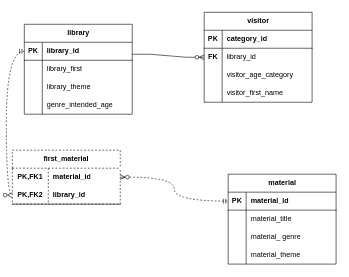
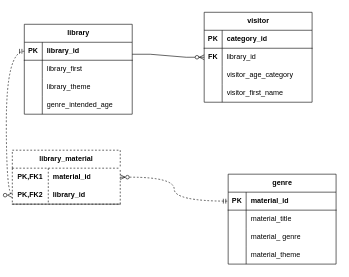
  <mxCell id="0" />
  <mxCell id="1" parent="0" />
  <mxCell id="2" value="library" style="shape=table;startSize=30;container=1;collapsible=1;childLayout=tableLayout;fixedRows=1;rowLines=0;fontStyle=1;align=center;resizeLast=1;html=1;" parent="1" vertex="1"><mxGeometry x="40" y="40" width="180" height="150" as="geometry" /></mxCell>
  <mxCell id="3" value="" style="shape=tableRow;horizontal=0;startSize=0;swimlaneHead=0;swimlaneBody=0;fillColor=none;collapsible=0;dropTarget=0;points=[[0,0.5],[1,0.5]];portConstraint=eastwest;top=0;left=0;right=0;bottom=1;" parent="2" vertex="1"><mxGeometry y="30" width="180" height="30" as="geometry" /></mxCell>
  <mxCell id="4" value="PK" style="shape=partialRectangle;connectable=0;fillColor=none;top=0;left=0;bottom=0;right=0;fontStyle=1;overflow=hidden;whiteSpace=wrap;html=1;" parent="3" vertex="1"><mxGeometry width="30" height="30" as="geometry"><mxRectangle width="30" height="30" as="alternateBounds" /></mxGeometry></mxCell>
  <mxCell id="5" value="library_id" style="shape=partialRectangle;connectable=0;fillColor=none;top=0;left=0;bottom=0;right=0;align=left;spacingLeft=6;fontStyle=1;overflow=hidden;whiteSpace=wrap;html=1;" parent="3" vertex="1"><mxGeometry x="30" width="150" height="30" as="geometry"><mxRectangle width="150" height="30" as="alternateBounds" /></mxGeometry></mxCell>
  <mxCell id="6" value="" style="shape=tableRow;horizontal=0;startSize=0;swimlaneHead=0;swimlaneBody=0;fillColor=none;collapsible=0;dropTarget=0;points=[[0,0.5],[1,0.5]];portConstraint=eastwest;top=0;left=0;right=0;bottom=0;" parent="2" vertex="1"><mxGeometry y="60" width="180" height="30" as="geometry" /></mxCell>
  <mxCell id="7" value="" style="shape=partialRectangle;connectable=0;fillColor=none;top=0;left=0;bottom=0;right=0;editable=1;overflow=hidden;whiteSpace=wrap;html=1;" parent="6" vertex="1"><mxGeometry width="30" height="30" as="geometry"><mxRectangle width="30" height="30" as="alternateBounds" /></mxGeometry></mxCell>
  <mxCell id="8" value="library_first" style="shape=partialRectangle;connectable=0;fillColor=none;top=0;left=0;bottom=0;right=0;align=left;spacingLeft=6;overflow=hidden;whiteSpace=wrap;html=1;" parent="6" vertex="1"><mxGeometry x="30" width="150" height="30" as="geometry"><mxRectangle width="150" height="30" as="alternateBounds" /></mxGeometry></mxCell>
  <mxCell id="9" value="" style="shape=tableRow;horizontal=0;startSize=0;swimlaneHead=0;swimlaneBody=0;fillColor=none;collapsible=0;dropTarget=0;points=[[0,0.5],[1,0.5]];portConstraint=eastwest;top=0;left=0;right=0;bottom=0;" parent="2" vertex="1"><mxGeometry y="90" width="180" height="30" as="geometry" /></mxCell>
  <mxCell id="10" value="" style="shape=partialRectangle;connectable=0;fillColor=none;top=0;left=0;bottom=0;right=0;editable=1;overflow=hidden;whiteSpace=wrap;html=1;" parent="9" vertex="1"><mxGeometry width="30" height="30" as="geometry"><mxRectangle width="30" height="30" as="alternateBounds" /></mxGeometry></mxCell>
  <mxCell id="11" value="library_theme" style="shape=partialRectangle;connectable=0;fillColor=none;top=0;left=0;bottom=0;right=0;align=left;spacingLeft=6;overflow=hidden;whiteSpace=wrap;html=1;" parent="9" vertex="1"><mxGeometry x="30" width="150" height="30" as="geometry"><mxRectangle width="150" height="30" as="alternateBounds" /></mxGeometry></mxCell>
  <mxCell id="12" value="" style="shape=tableRow;horizontal=0;startSize=0;swimlaneHead=0;swimlaneBody=0;fillColor=none;collapsible=0;dropTarget=0;points=[[0,0.5],[1,0.5]];portConstraint=eastwest;top=0;left=0;right=0;bottom=0;" parent="2" vertex="1"><mxGeometry y="120" width="180" height="30" as="geometry" /></mxCell>
  <mxCell id="13" value="" style="shape=partialRectangle;connectable=0;fillColor=none;top=0;left=0;bottom=0;right=0;editable=1;overflow=hidden;whiteSpace=wrap;html=1;" parent="12" vertex="1"><mxGeometry width="30" height="30" as="geometry"><mxRectangle width="30" height="30" as="alternateBounds" /></mxGeometry></mxCell>
  <mxCell id="14" value="genre_intended_age" style="shape=partialRectangle;connectable=0;fillColor=none;top=0;left=0;bottom=0;right=0;align=left;spacingLeft=6;overflow=hidden;whiteSpace=wrap;html=1;" parent="12" vertex="1"><mxGeometry x="30" width="150" height="30" as="geometry"><mxRectangle width="150" height="30" as="alternateBounds" /></mxGeometry></mxCell>
  <mxCell id="15" value="visitor" style="shape=table;startSize=30;container=1;collapsible=1;childLayout=tableLayout;fixedRows=1;rowLines=0;fontStyle=1;align=center;resizeLast=1;html=1;" parent="1" vertex="1"><mxGeometry x="340" y="20" width="180" height="150" as="geometry" /></mxCell>
  <mxCell id="16" value="" style="shape=tableRow;horizontal=0;startSize=0;swimlaneHead=0;swimlaneBody=0;fillColor=none;collapsible=0;dropTarget=0;points=[[0,0.5],[1,0.5]];portConstraint=eastwest;top=0;left=0;right=0;bottom=1;" parent="15" vertex="1"><mxGeometry y="30" width="180" height="30" as="geometry" /></mxCell>
  <mxCell id="17" value="PK" style="shape=partialRectangle;connectable=0;fillColor=none;top=0;left=0;bottom=0;right=0;fontStyle=1;overflow=hidden;whiteSpace=wrap;html=1;" parent="16" vertex="1"><mxGeometry width="30" height="30" as="geometry"><mxRectangle width="30" height="30" as="alternateBounds" /></mxGeometry></mxCell>
  <mxCell id="18" value="category_id" style="shape=partialRectangle;connectable=0;fillColor=none;top=0;left=0;bottom=0;right=0;align=left;spacingLeft=6;fontStyle=1;overflow=hidden;whiteSpace=wrap;html=1;" parent="16" vertex="1"><mxGeometry x="30" width="150" height="30" as="geometry"><mxRectangle width="150" height="30" as="alternateBounds" /></mxGeometry></mxCell>
  <mxCell id="19" value="" style="shape=tableRow;horizontal=0;startSize=0;swimlaneHead=0;swimlaneBody=0;fillColor=none;collapsible=0;dropTarget=0;points=[[0,0.5],[1,0.5]];portConstraint=eastwest;top=0;left=0;right=0;bottom=0;" parent="15" vertex="1"><mxGeometry y="60" width="180" height="30" as="geometry" /></mxCell>
  <mxCell id="20" value="&lt;b&gt;FK&lt;/b&gt;" style="shape=partialRectangle;connectable=0;fillColor=none;top=0;left=0;bottom=0;right=0;editable=1;overflow=hidden;whiteSpace=wrap;html=1;" parent="19" vertex="1"><mxGeometry width="30" height="30" as="geometry"><mxRectangle width="30" height="30" as="alternateBounds" /></mxGeometry></mxCell>
  <mxCell id="21" value="library_id" style="shape=partialRectangle;connectable=0;fillColor=none;top=0;left=0;bottom=0;right=0;align=left;spacingLeft=6;overflow=hidden;whiteSpace=wrap;html=1;" parent="19" vertex="1"><mxGeometry x="30" width="150" height="30" as="geometry"><mxRectangle width="150" height="30" as="alternateBounds" /></mxGeometry></mxCell>
  <mxCell id="22" value="" style="shape=tableRow;horizontal=0;startSize=0;swimlaneHead=0;swimlaneBody=0;fillColor=none;collapsible=0;dropTarget=0;points=[[0,0.5],[1,0.5]];portConstraint=eastwest;top=0;left=0;right=0;bottom=0;" parent="15" vertex="1"><mxGeometry y="90" width="180" height="30" as="geometry" /></mxCell>
  <mxCell id="23" value="" style="shape=partialRectangle;connectable=0;fillColor=none;top=0;left=0;bottom=0;right=0;editable=1;overflow=hidden;whiteSpace=wrap;html=1;" parent="22" vertex="1"><mxGeometry width="30" height="30" as="geometry"><mxRectangle width="30" height="30" as="alternateBounds" /></mxGeometry></mxCell>
  <mxCell id="24" value="visitor_age_category" style="shape=partialRectangle;connectable=0;fillColor=none;top=0;left=0;bottom=0;right=0;align=left;spacingLeft=6;overflow=hidden;whiteSpace=wrap;html=1;" parent="22" vertex="1"><mxGeometry x="30" width="150" height="30" as="geometry"><mxRectangle width="150" height="30" as="alternateBounds" /></mxGeometry></mxCell>
  <mxCell id="25" value="" style="shape=tableRow;horizontal=0;startSize=0;swimlaneHead=0;swimlaneBody=0;fillColor=none;collapsible=0;dropTarget=0;points=[[0,0.5],[1,0.5]];portConstraint=eastwest;top=0;left=0;right=0;bottom=0;" parent="15" vertex="1"><mxGeometry y="120" width="180" height="30" as="geometry" /></mxCell>
  <mxCell id="26" value="" style="shape=partialRectangle;connectable=0;fillColor=none;top=0;left=0;bottom=0;right=0;editable=1;overflow=hidden;whiteSpace=wrap;html=1;" parent="25" vertex="1"><mxGeometry width="30" height="30" as="geometry"><mxRectangle width="30" height="30" as="alternateBounds" /></mxGeometry></mxCell>
  <mxCell id="27" value="visitor_first_name" style="shape=partialRectangle;connectable=0;fillColor=none;top=0;left=0;bottom=0;right=0;align=left;spacingLeft=6;overflow=hidden;whiteSpace=wrap;html=1;" parent="25" vertex="1"><mxGeometry x="30" width="150" height="30" as="geometry"><mxRectangle width="150" height="30" as="alternateBounds" /></mxGeometry></mxCell>
- <mxCell id="28" value="material" style="shape=table;startSize=30;container=1;collapsible=1;childLayout=tableLayout;fixedRows=1;rowLines=0;fontStyle=1;align=center;resizeLast=1;html=1;" parent="1" vertex="1"><mxGeometry x="380" y="290" width="180" height="150" as="geometry" /></mxCell>
+ <mxCell id="28" value="genre" style="shape=table;startSize=30;container=1;collapsible=1;childLayout=tableLayout;fixedRows=1;rowLines=0;fontStyle=1;align=center;resizeLast=1;html=1;" parent="1" vertex="1"><mxGeometry x="380" y="290" width="180" height="150" as="geometry" /></mxCell>
  <mxCell id="29" value="" style="shape=tableRow;horizontal=0;startSize=0;swimlaneHead=0;swimlaneBody=0;fillColor=none;collapsible=0;dropTarget=0;points=[[0,0.5],[1,0.5]];portConstraint=eastwest;top=0;left=0;right=0;bottom=1;" parent="28" vertex="1"><mxGeometry y="30" width="180" height="30" as="geometry" /></mxCell>
  <mxCell id="30" value="PK" style="shape=partialRectangle;connectable=0;fillColor=none;top=0;left=0;bottom=0;right=0;fontStyle=1;overflow=hidden;whiteSpace=wrap;html=1;" parent="29" vertex="1"><mxGeometry width="30" height="30" as="geometry"><mxRectangle width="30" height="30" as="alternateBounds" /></mxGeometry></mxCell>
  <mxCell id="31" value="material_id" style="shape=partialRectangle;connectable=0;fillColor=none;top=0;left=0;bottom=0;right=0;align=left;spacingLeft=6;fontStyle=1;overflow=hidden;whiteSpace=wrap;html=1;" parent="29" vertex="1"><mxGeometry x="30" width="150" height="30" as="geometry"><mxRectangle width="150" height="30" as="alternateBounds" /></mxGeometry></mxCell>
  <mxCell id="32" value="" style="shape=tableRow;horizontal=0;startSize=0;swimlaneHead=0;swimlaneBody=0;fillColor=none;collapsible=0;dropTarget=0;points=[[0,0.5],[1,0.5]];portConstraint=eastwest;top=0;left=0;right=0;bottom=0;" parent="28" vertex="1"><mxGeometry y="60" width="180" height="30" as="geometry" /></mxCell>
  <mxCell id="33" value="" style="shape=partialRectangle;connectable=0;fillColor=none;top=0;left=0;bottom=0;right=0;editable=1;overflow=hidden;whiteSpace=wrap;html=1;" parent="32" vertex="1"><mxGeometry width="30" height="30" as="geometry"><mxRectangle width="30" height="30" as="alternateBounds" /></mxGeometry></mxCell>
  <mxCell id="34" value="material_title" style="shape=partialRectangle;connectable=0;fillColor=none;top=0;left=0;bottom=0;right=0;align=left;spacingLeft=6;overflow=hidden;whiteSpace=wrap;html=1;" parent="32" vertex="1"><mxGeometry x="30" width="150" height="30" as="geometry"><mxRectangle width="150" height="30" as="alternateBounds" /></mxGeometry></mxCell>
  <mxCell id="35" value="" style="shape=tableRow;horizontal=0;startSize=0;swimlaneHead=0;swimlaneBody=0;fillColor=none;collapsible=0;dropTarget=0;points=[[0,0.5],[1,0.5]];portConstraint=eastwest;top=0;left=0;right=0;bottom=0;" parent="28" vertex="1"><mxGeometry y="90" width="180" height="30" as="geometry" /></mxCell>
  <mxCell id="36" value="" style="shape=partialRectangle;connectable=0;fillColor=none;top=0;left=0;bottom=0;right=0;editable=1;overflow=hidden;whiteSpace=wrap;html=1;" parent="35" vertex="1"><mxGeometry width="30" height="30" as="geometry"><mxRectangle width="30" height="30" as="alternateBounds" /></mxGeometry></mxCell>
  <mxCell id="37" value="material_ genre" style="shape=partialRectangle;connectable=0;fillColor=none;top=0;left=0;bottom=0;right=0;align=left;spacingLeft=6;overflow=hidden;whiteSpace=wrap;html=1;" parent="35" vertex="1"><mxGeometry x="30" width="150" height="30" as="geometry"><mxRectangle width="150" height="30" as="alternateBounds" /></mxGeometry></mxCell>
  <mxCell id="38" value="" style="shape=tableRow;horizontal=0;startSize=0;swimlaneHead=0;swimlaneBody=0;fillColor=none;collapsible=0;dropTarget=0;points=[[0,0.5],[1,0.5]];portConstraint=eastwest;top=0;left=0;right=0;bottom=0;" parent="28" vertex="1"><mxGeometry y="120" width="180" height="30" as="geometry" /></mxCell>
  <mxCell id="39" value="" style="shape=partialRectangle;connectable=0;fillColor=none;top=0;left=0;bottom=0;right=0;editable=1;overflow=hidden;whiteSpace=wrap;html=1;" parent="38" vertex="1"><mxGeometry width="30" height="30" as="geometry"><mxRectangle width="30" height="30" as="alternateBounds" /></mxGeometry></mxCell>
  <mxCell id="40" value="material_theme" style="shape=partialRectangle;connectable=0;fillColor=none;top=0;left=0;bottom=0;right=0;align=left;spacingLeft=6;overflow=hidden;whiteSpace=wrap;html=1;" parent="38" vertex="1"><mxGeometry x="30" width="150" height="30" as="geometry"><mxRectangle width="150" height="30" as="alternateBounds" /></mxGeometry></mxCell>
- <mxCell id="41" value="first_material" style="shape=table;startSize=30;container=1;collapsible=1;childLayout=tableLayout;fixedRows=1;rowLines=0;fontStyle=1;align=center;resizeLast=1;html=1;whiteSpace=wrap;dashed=1;" parent="1" vertex="1"><mxGeometry x="20" y="250" width="180" height="90" as="geometry" /></mxCell>
+ <mxCell id="41" value="library_material" style="shape=table;startSize=30;container=1;collapsible=1;childLayout=tableLayout;fixedRows=1;rowLines=0;fontStyle=1;align=center;resizeLast=1;html=1;whiteSpace=wrap;dashed=1;" parent="1" vertex="1"><mxGeometry x="20" y="250" width="180" height="90" as="geometry" /></mxCell>
  <mxCell id="42" value="" style="shape=tableRow;horizontal=0;startSize=0;swimlaneHead=0;swimlaneBody=0;fillColor=none;collapsible=0;dropTarget=0;points=[[0,0.5],[1,0.5]];portConstraint=eastwest;top=0;left=0;right=0;bottom=0;html=1;" parent="41" vertex="1"><mxGeometry y="30" width="180" height="30" as="geometry" /></mxCell>
  <mxCell id="43" value="PK,FK1" style="shape=partialRectangle;connectable=0;fillColor=none;top=0;left=0;bottom=0;right=0;fontStyle=1;overflow=hidden;html=1;whiteSpace=wrap;" parent="42" vertex="1"><mxGeometry width="60" height="30" as="geometry"><mxRectangle width="60" height="30" as="alternateBounds" /></mxGeometry></mxCell>
  <mxCell id="44" value="material_id" style="shape=partialRectangle;connectable=0;fillColor=none;top=0;left=0;bottom=0;right=0;align=left;spacingLeft=6;fontStyle=1;overflow=hidden;html=1;whiteSpace=wrap;" parent="42" vertex="1"><mxGeometry x="60" width="120" height="30" as="geometry"><mxRectangle width="120" height="30" as="alternateBounds" /></mxGeometry></mxCell>
  <mxCell id="45" value="" style="shape=tableRow;horizontal=0;startSize=0;swimlaneHead=0;swimlaneBody=0;fillColor=none;collapsible=0;dropTarget=0;points=[[0,0.5],[1,0.5]];portConstraint=eastwest;top=0;left=0;right=0;bottom=1;html=1;" parent="41" vertex="1"><mxGeometry y="60" width="180" height="30" as="geometry" /></mxCell>
  <mxCell id="46" value="PK,FK2" style="shape=partialRectangle;connectable=0;fillColor=none;top=0;left=0;bottom=0;right=0;fontStyle=1;overflow=hidden;html=1;whiteSpace=wrap;" parent="45" vertex="1"><mxGeometry width="60" height="30" as="geometry"><mxRectangle width="60" height="30" as="alternateBounds" /></mxGeometry></mxCell>
  <mxCell id="47" value="library_id" style="shape=partialRectangle;connectable=0;fillColor=none;top=0;left=0;bottom=0;right=0;align=left;spacingLeft=6;fontStyle=1;overflow=hidden;html=1;whiteSpace=wrap;" parent="45" vertex="1"><mxGeometry x="60" width="120" height="30" as="geometry"><mxRectangle width="120" height="30" as="alternateBounds" /></mxGeometry></mxCell>
  <mxCell id="48" value="" style="edgeStyle=orthogonalEdgeStyle;fontSize=12;html=1;endArrow=ERzeroToMany;endFill=1;rounded=0;dashed=1;startArrow=ERmandOne;startFill=0;curved=1;entryX=0;entryY=0.5;entryDx=0;entryDy=0;exitX=0;exitY=0.5;exitDx=0;exitDy=0;" parent="1" source="3" target="45" edge="1"><mxGeometry width="100" height="100" relative="1" as="geometry"><mxPoint x="11" y="95" as="sourcePoint" /><mxPoint x="-10" y="370" as="targetPoint" /></mxGeometry></mxCell>
  <mxCell id="49" value="" style="edgeStyle=orthogonalEdgeStyle;fontSize=12;html=1;endArrow=ERmandOne;endFill=0;rounded=0;exitX=1;exitY=0.5;exitDx=0;exitDy=0;entryX=0;entryY=0.5;entryDx=0;entryDy=0;curved=1;dashed=1;startArrow=ERzeroToMany;startFill=0;" parent="1" source="42" target="29" edge="1"><mxGeometry width="100" height="100" relative="1" as="geometry"><mxPoint x="520" y="230" as="sourcePoint" /><mxPoint x="620" y="130" as="targetPoint" /></mxGeometry></mxCell>
  <mxCell id="50" value="" style="edgeStyle=entityRelationEdgeStyle;fontSize=12;html=1;endArrow=ERzeroToMany;endFill=1;rounded=0;entryX=0;entryY=0.5;entryDx=0;entryDy=0;" parent="1" target="19" edge="1"><mxGeometry width="100" height="100" relative="1" as="geometry"><mxPoint x="220" y="90" as="sourcePoint" /><mxPoint x="360" y="220" as="targetPoint" /><Array as="points"><mxPoint x="240" y="60" /></Array></mxGeometry></mxCell>
